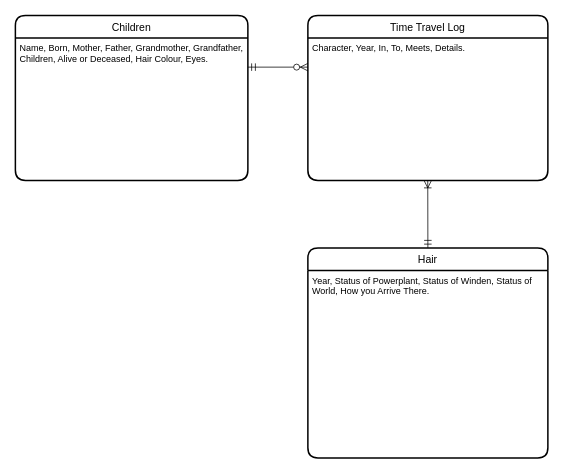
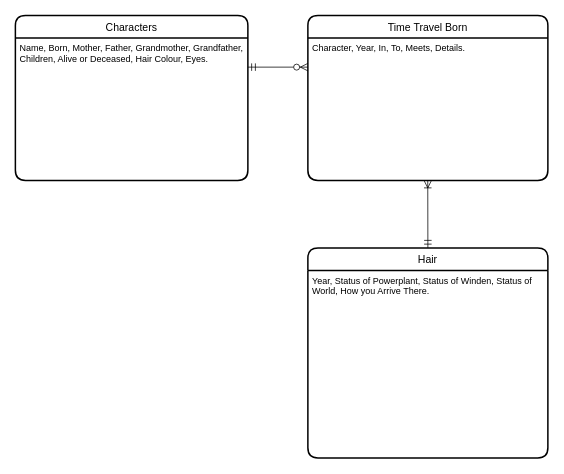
  <mxCell id="0" />
  <mxCell id="1" parent="0" />
  <mxCell id="2" value="" parent="1" style="edgeStyle=orthogonalEdgeStyle;endArrow=ERzeroToMany;startArrow=ERmandOne;shadow=0;strokeWidth=1;endSize=8;startSize=8;" edge="1"><mxGeometry as="geometry" height="100" width="100" relative="1"><mxPoint as="sourcePoint" y="89" x="330" /><mxPoint as="targetPoint" y="89" x="410" /></mxGeometry></mxCell>
- <mxCell id="3" value="Children" parent="1" vertex="1" style="swimlane;childLayout=stackLayout;horizontal=1;startSize=30;horizontalStack=0;rounded=1;fontSize=14;fontStyle=0;strokeWidth=2;resizeParent=0;resizeLast=1;shadow=0;dashed=0;align=center;"><mxGeometry as="geometry" height="220" width="310" y="20" x="20" /></mxCell>
+ <mxCell id="3" value="Characters" parent="1" vertex="1" style="swimlane;childLayout=stackLayout;horizontal=1;startSize=30;horizontalStack=0;rounded=1;fontSize=14;fontStyle=0;strokeWidth=2;resizeParent=0;resizeLast=1;shadow=0;dashed=0;align=center;"><mxGeometry as="geometry" height="220" width="310" y="20" x="20" /></mxCell>
  <mxCell id="4" value="Name, Born, Mother, Father, Grandmother, Grandfather,  &#10;Children, Alive or Deceased, Hair Colour, Eyes. " parent="3" vertex="1" style="align=left;strokeColor=none;fillColor=none;spacingLeft=4;fontSize=12;verticalAlign=top;resizable=0;rotatable=0;part=1;"><mxGeometry as="geometry" height="190" width="310" y="30" /></mxCell>
- <mxCell id="5" value="Time Travel Log" parent="1" vertex="1" style="swimlane;childLayout=stackLayout;horizontal=1;startSize=30;horizontalStack=0;rounded=1;fontSize=14;fontStyle=0;strokeWidth=2;resizeParent=0;resizeLast=1;shadow=0;dashed=0;align=center;"><mxGeometry as="geometry" height="220" width="320" y="20" x="410" /></mxCell>
+ <mxCell id="5" value="Time Travel Born" parent="1" vertex="1" style="swimlane;childLayout=stackLayout;horizontal=1;startSize=30;horizontalStack=0;rounded=1;fontSize=14;fontStyle=0;strokeWidth=2;resizeParent=0;resizeLast=1;shadow=0;dashed=0;align=center;"><mxGeometry as="geometry" height="220" width="320" y="20" x="410" /></mxCell>
  <mxCell id="6" value="Character, Year, In, To, Meets, Details." parent="5" vertex="1" style="align=left;strokeColor=none;fillColor=none;spacingLeft=4;fontSize=12;verticalAlign=top;resizable=0;rotatable=0;part=1;"><mxGeometry as="geometry" height="190" width="320" y="30" /></mxCell>
  <mxCell id="7" value="Hair" parent="1" vertex="1" style="swimlane;childLayout=stackLayout;horizontal=1;startSize=30;horizontalStack=0;rounded=1;fontSize=14;fontStyle=0;strokeWidth=2;resizeParent=0;resizeLast=1;shadow=0;dashed=0;align=center;"><mxGeometry as="geometry" height="280" width="320" y="330" x="410" /></mxCell>
  <mxCell id="8" value="Year, Status of Powerplant, Status of Winden, Status of &#10;World, How you Arrive There. " parent="7" vertex="1" style="align=left;strokeColor=none;fillColor=none;spacingLeft=4;fontSize=12;verticalAlign=top;resizable=0;rotatable=0;part=1;"><mxGeometry as="geometry" height="250" width="320" y="30" /></mxCell>
  <mxCell id="9" value="" parent="1" style="endArrow=ERoneToMany;startArrow=ERmandOne;shadow=0;strokeWidth=1;endSize=8;startSize=8;exitX=0.5;exitY=0;exitDx=0;exitDy=0;" edge="1" source="7"><mxGeometry as="geometry" height="100" width="100" relative="1"><mxPoint as="sourcePoint" y="326" x="569.84" /><mxPoint as="targetPoint" y="240" x="569.84" /></mxGeometry></mxCell>
